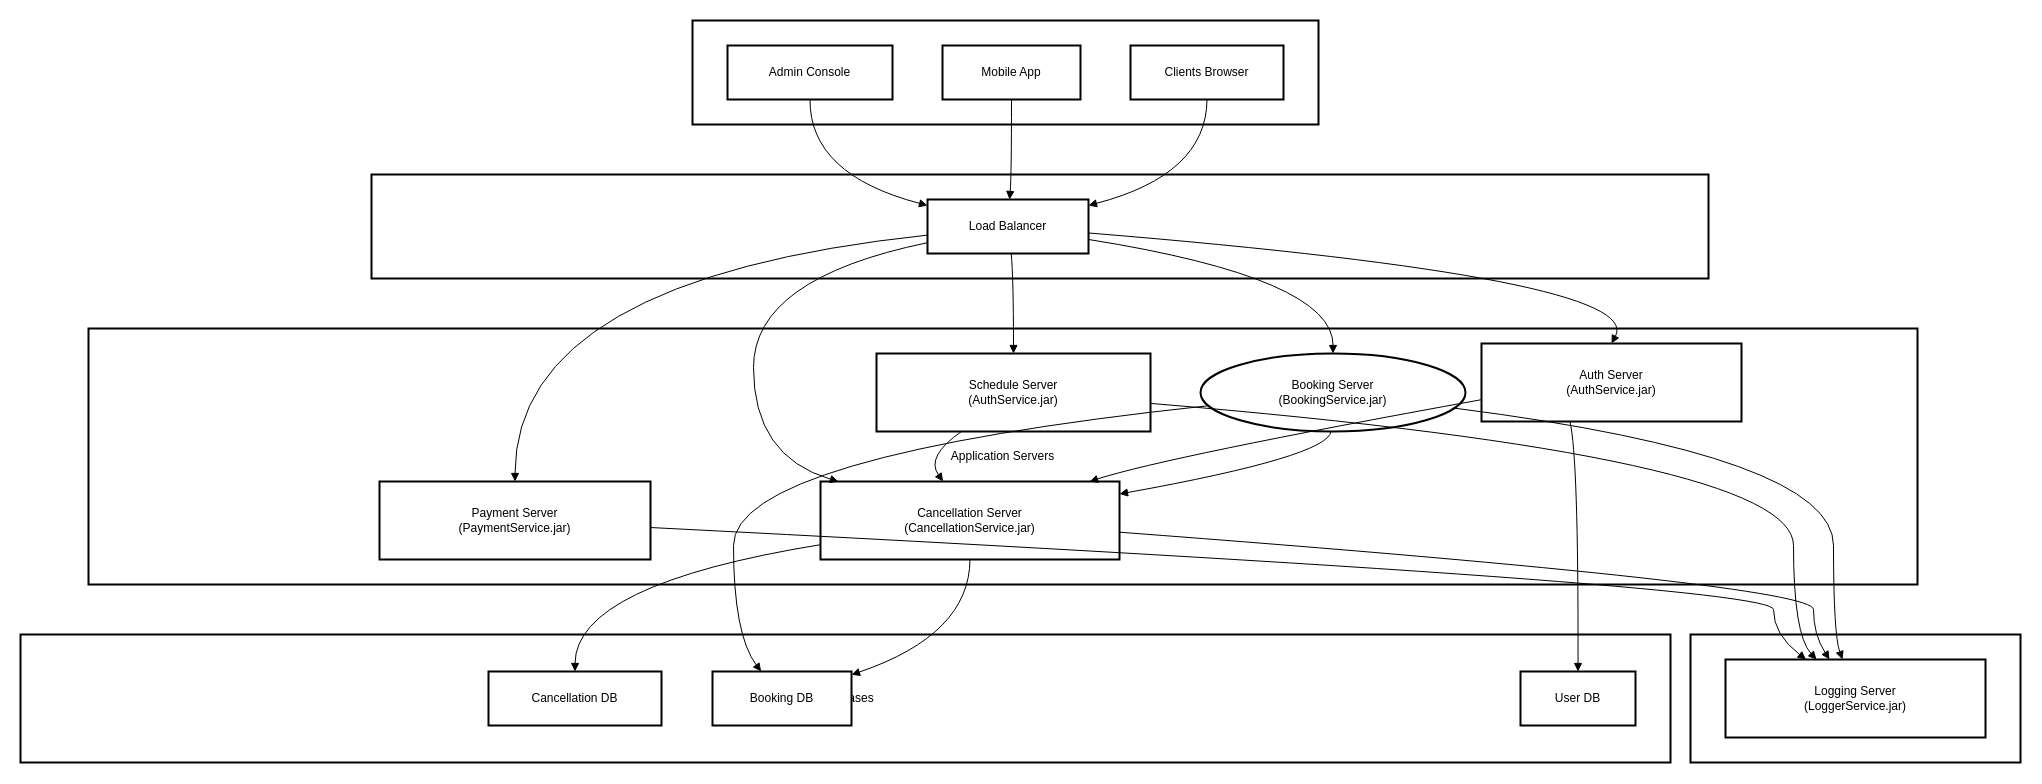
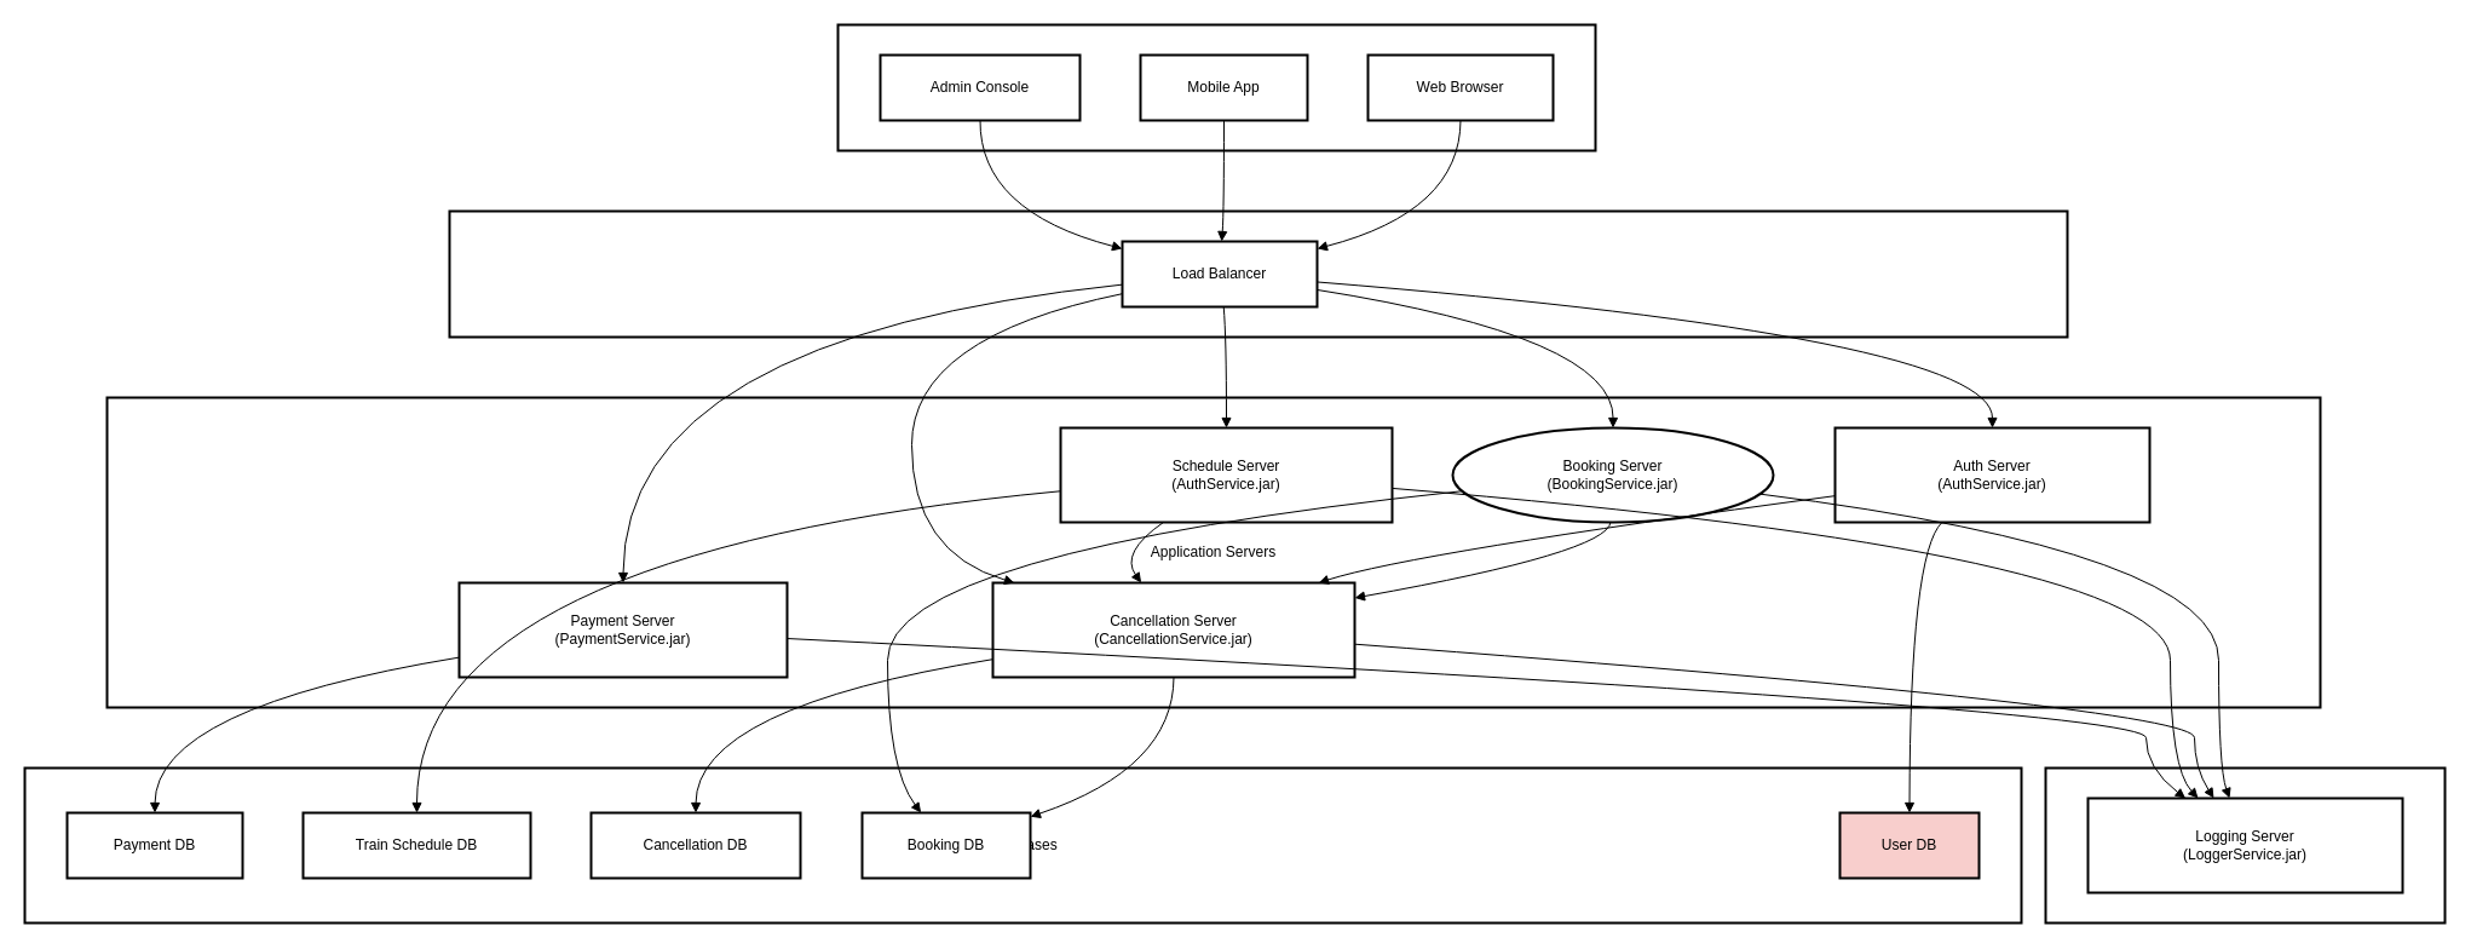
  <mxCell id="0" />
  <mxCell id="1" parent="0" />
  <mxCell id="2" value="Databases" style="whiteSpace=wrap;strokeWidth=2;" vertex="1" parent="1"><mxGeometry x="20" y="634" width="1650" height="128" as="geometry" /></mxCell>
  <mxCell id="3" value="Logging" style="whiteSpace=wrap;strokeWidth=2;" vertex="1" parent="1"><mxGeometry x="1690" y="634" width="330" height="128" as="geometry" /></mxCell>
  <mxCell id="4" value="Application Servers" style="whiteSpace=wrap;strokeWidth=2;" vertex="1" parent="1"><mxGeometry x="88" y="328" width="1829" height="256" as="geometry" /></mxCell>
  <mxCell id="5" value="LoadBalancer" style="whiteSpace=wrap;strokeWidth=2;" vertex="1" parent="1"><mxGeometry x="371" y="174" width="1337" height="104" as="geometry" /></mxCell>
  <mxCell id="6" value="Clients" style="whiteSpace=wrap;strokeWidth=2;" vertex="1" parent="1"><mxGeometry x="692" y="20" width="626" height="104" as="geometry" /></mxCell>
  <mxCell id="7" value="Admin Console" style="whiteSpace=wrap;strokeWidth=2;" vertex="1" parent="1"><mxGeometry x="727" y="45" width="165" height="54" as="geometry" /></mxCell>
  <mxCell id="8" value="Mobile App" style="whiteSpace=wrap;strokeWidth=2;" vertex="1" parent="1"><mxGeometry x="942" y="45" width="138" height="54" as="geometry" /></mxCell>
- <mxCell id="9" value="Clients Browser" style="whiteSpace=wrap;strokeWidth=2;" vertex="1" parent="1"><mxGeometry x="1130" y="45" width="153" height="54" as="geometry" /></mxCell>
+ <mxCell id="9" value="Web Browser" style="whiteSpace=wrap;strokeWidth=2;" vertex="1" parent="1"><mxGeometry x="1130" y="45" width="153" height="54" as="geometry" /></mxCell>
  <mxCell id="10" value="Load Balancer" style="whiteSpace=wrap;strokeWidth=2;" vertex="1" parent="1"><mxGeometry x="927" y="199" width="161" height="54" as="geometry" /></mxCell>
  <mxCell id="11" value="Payment Server&#10;(PaymentService.jar)" style="whiteSpace=wrap;strokeWidth=2;" vertex="1" parent="1"><mxGeometry x="379" y="481" width="271" height="78" as="geometry" /></mxCell>
  <mxCell id="12" value="Schedule Server&#10;(AuthService.jar)" style="whiteSpace=wrap;strokeWidth=2;" vertex="1" parent="1"><mxGeometry x="876" y="353" width="274" height="78" as="geometry" /></mxCell>
  <mxCell id="13" value="Cancellation Server&#10;(CancellationService.jar)" style="whiteSpace=wrap;strokeWidth=2;" vertex="1" parent="1"><mxGeometry x="820" y="481" width="299" height="78" as="geometry" /></mxCell>
  <mxCell id="14" value="Booking Server&#10;(BookingService.jar)" style="ellipse;whiteSpace=wrap;strokeWidth=2;" vertex="1" parent="1"><mxGeometry x="1200" y="353" width="265" height="78" as="geometry" /></mxCell>
- <mxCell id="15" value="Auth Server&#10;(AuthService.jar)" style="whiteSpace=wrap;strokeWidth=2;" vertex="1" parent="1"><mxGeometry x="1481" y="343" width="260" height="78" as="geometry" /></mxCell>
+ <mxCell id="15" value="Auth Server&#10;(AuthService.jar)" style="whiteSpace=wrap;strokeWidth=2;" vertex="1" parent="1"><mxGeometry x="1516" y="353" width="260" height="78" as="geometry" /></mxCell>
  <mxCell id="16" value="Logging Server&#10;(LoggerService.jar)" style="whiteSpace=wrap;strokeWidth=2;" vertex="1" parent="1"><mxGeometry x="1725" y="659" width="260" height="78" as="geometry" /></mxCell>
+ <mxCell id="17" value="Payment DB" style="whiteSpace=wrap;strokeWidth=2;" vertex="1" parent="1"><mxGeometry x="55" y="671" width="145" height="54" as="geometry" /></mxCell>
+ <mxCell id="18" value="Train Schedule DB" style="whiteSpace=wrap;strokeWidth=2;" vertex="1" parent="1"><mxGeometry x="250" y="671" width="188" height="54" as="geometry" /></mxCell>
  <mxCell id="19" value="Cancellation DB" style="whiteSpace=wrap;strokeWidth=2;" vertex="1" parent="1"><mxGeometry x="488" y="671" width="173" height="54" as="geometry" /></mxCell>
  <mxCell id="20" value="Booking DB" style="whiteSpace=wrap;strokeWidth=2;" vertex="1" parent="1"><mxGeometry x="712" y="671" width="139" height="54" as="geometry" /></mxCell>
- <mxCell id="21" value="User DB" style="whiteSpace=wrap;strokeWidth=2;" vertex="1" parent="1"><mxGeometry x="1520" y="671" width="115" height="54" as="geometry" /></mxCell>
+ <mxCell id="21" value="User DB" style="whiteSpace=wrap;strokeWidth=2;fillColor=#f8cecc;" vertex="1" parent="1"><mxGeometry x="1520" y="671" width="115" height="54" as="geometry" /></mxCell>
  <mxCell id="22" value="" style="curved=1;startArrow=none;endArrow=block;exitX=0.5;exitY=1;entryX=0;entryY=0.11;rounded=0;" edge="1" parent="1" source="7" target="10"><mxGeometry relative="1" as="geometry"><Array as="points"><mxPoint x="809" y="174" /></Array></mxGeometry></mxCell>
  <mxCell id="23" value="" style="curved=1;startArrow=none;endArrow=block;exitX=0.5;exitY=1;entryX=0.51;entryY=0;rounded=0;" edge="1" parent="1" source="8" target="10"><mxGeometry relative="1" as="geometry"><Array as="points"><mxPoint x="1011" y="174" /></Array></mxGeometry></mxCell>
  <mxCell id="24" value="" style="curved=1;startArrow=none;endArrow=block;exitX=0.5;exitY=1;entryX=1;entryY=0.11;rounded=0;" edge="1" parent="1" source="9" target="10"><mxGeometry relative="1" as="geometry"><Array as="points"><mxPoint x="1206" y="174" /></Array></mxGeometry></mxCell>
  <mxCell id="25" value="" style="curved=1;startArrow=none;endArrow=block;exitX=0;exitY=0.66;entryX=0.5;entryY=0;rounded=0;" edge="1" parent="1" source="10" target="11"><mxGeometry relative="1" as="geometry"><Array as="points"><mxPoint x="515" y="278" /></Array></mxGeometry></mxCell>
  <mxCell id="26" value="" style="curved=1;startArrow=none;endArrow=block;exitX=0.52;exitY=1;entryX=0.5;entryY=0;rounded=0;" edge="1" parent="1" source="10" target="12"><mxGeometry relative="1" as="geometry"><Array as="points"><mxPoint x="1013" y="278" /></Array></mxGeometry></mxCell>
  <mxCell id="27" value="" style="curved=1;startArrow=none;endArrow=block;exitX=0;exitY=0.8;entryX=0.06;entryY=0;rounded=0;" edge="1" parent="1" source="10" target="13"><mxGeometry relative="1" as="geometry"><Array as="points"><mxPoint x="753" y="278" /><mxPoint x="753" y="456" /></Array></mxGeometry></mxCell>
  <mxCell id="28" value="" style="curved=1;startArrow=none;endArrow=block;exitX=1;exitY=0.74;entryX=0.5;entryY=0;rounded=0;" edge="1" parent="1" source="10" target="14"><mxGeometry relative="1" as="geometry"><Array as="points"><mxPoint x="1333" y="278" /></Array></mxGeometry></mxCell>
  <mxCell id="29" value="" style="curved=1;startArrow=none;endArrow=block;exitX=1;exitY=0.62;entryX=0.5;entryY=0;rounded=0;" edge="1" parent="1" source="10" target="15"><mxGeometry relative="1" as="geometry"><Array as="points"><mxPoint x="1646" y="278" /></Array></mxGeometry></mxCell>
+ <mxCell id="30" value="" style="curved=1;startArrow=none;endArrow=block;exitX=0;exitY=0.79;entryX=0.5;entryY=0;rounded=0;" edge="1" parent="1" source="11" target="17"><mxGeometry relative="1" as="geometry"><Array as="points"><mxPoint x="128" y="584" /></Array></mxGeometry></mxCell>
+ <mxCell id="31" value="" style="curved=1;startArrow=none;endArrow=block;exitX=0;exitY=0.67;entryX=0.5;entryY=0;rounded=0;" edge="1" parent="1" source="12" target="18"><mxGeometry relative="1" as="geometry"><Array as="points"><mxPoint x="344" y="456" /></Array></mxGeometry></mxCell>
  <mxCell id="32" value="" style="curved=1;startArrow=none;endArrow=block;exitX=0;exitY=0.81;entryX=0.5;entryY=0;rounded=0;" edge="1" parent="1" source="13" target="19"><mxGeometry relative="1" as="geometry"><Array as="points"><mxPoint x="575" y="584" /></Array></mxGeometry></mxCell>
  <mxCell id="33" value="" style="curved=1;startArrow=none;endArrow=block;exitX=0;exitY=0.68;entryX=0.35;entryY=0;rounded=0;" edge="1" parent="1" source="14" target="20"><mxGeometry relative="1" as="geometry"><Array as="points"><mxPoint x="733" y="456" /><mxPoint x="733" y="634" /></Array></mxGeometry></mxCell>
  <mxCell id="34" value="" style="curved=1;startArrow=none;endArrow=block;exitX=0.34;exitY=1;entryX=0.5;entryY=0;rounded=0;" edge="1" parent="1" source="15" target="21"><mxGeometry relative="1" as="geometry"><Array as="points"><mxPoint x="1578" y="456" /></Array></mxGeometry></mxCell>
  <mxCell id="35" value="" style="curved=1;startArrow=none;endArrow=block;exitX=1;exitY=0.59;entryX=0.31;entryY=0;rounded=0;" edge="1" parent="1" source="11" target="16"><mxGeometry relative="1" as="geometry"><Array as="points"><mxPoint x="1773" y="584" /><mxPoint x="1773" y="634" /></Array></mxGeometry></mxCell>
  <mxCell id="36" value="" style="curved=1;startArrow=none;endArrow=block;exitX=1;exitY=0.64;entryX=0.35;entryY=0;rounded=0;" edge="1" parent="1" source="12" target="16"><mxGeometry relative="1" as="geometry"><Array as="points"><mxPoint x="1793" y="456" /><mxPoint x="1793" y="634" /></Array></mxGeometry></mxCell>
  <mxCell id="37" value="" style="curved=1;startArrow=none;endArrow=block;exitX=1;exitY=0.65;entryX=0.4;entryY=0;rounded=0;" edge="1" parent="1" source="13" target="16"><mxGeometry relative="1" as="geometry"><Array as="points"><mxPoint x="1813" y="584" /><mxPoint x="1813" y="634" /></Array></mxGeometry></mxCell>
  <mxCell id="38" value="" style="curved=1;startArrow=none;endArrow=block;exitX=1;exitY=0.72;entryX=0.45;entryY=0;rounded=0;" edge="1" parent="1" source="14" target="16"><mxGeometry relative="1" as="geometry"><Array as="points"><mxPoint x="1833" y="456" /><mxPoint x="1833" y="634" /></Array></mxGeometry></mxCell>
  <mxCell id="39" value="" style="curved=1;startArrow=none;endArrow=block;exitX=0.31;exitY=1;entryX=0.41;entryY=0;rounded=0;" edge="1" parent="1" source="12" target="13"><mxGeometry relative="1" as="geometry"><Array as="points"><mxPoint x="925" y="456" /></Array></mxGeometry></mxCell>
  <mxCell id="40" value="" style="curved=1;startArrow=none;endArrow=block;exitX=0;exitY=0.72;entryX=0.9;entryY=0;rounded=0;" edge="1" parent="1" source="15" target="13"><mxGeometry relative="1" as="geometry"><Array as="points"><mxPoint x="1167" y="456" /></Array></mxGeometry></mxCell>
  <mxCell id="41" value="" style="curved=1;startArrow=none;endArrow=block;exitX=0.49;exitY=1;entryX=1;entryY=0.16;rounded=0;" edge="1" parent="1" source="14" target="13"><mxGeometry relative="1" as="geometry"><Array as="points"><mxPoint x="1327" y="456" /></Array></mxGeometry></mxCell>
  <mxCell id="42" value="" style="curved=1;startArrow=none;endArrow=block;exitX=0.5;exitY=1;entryX=1;entryY=0.06;rounded=0;" edge="1" parent="1" source="13" target="20"><mxGeometry relative="1" as="geometry"><Array as="points"><mxPoint x="969" y="634" /></Array></mxGeometry></mxCell>
